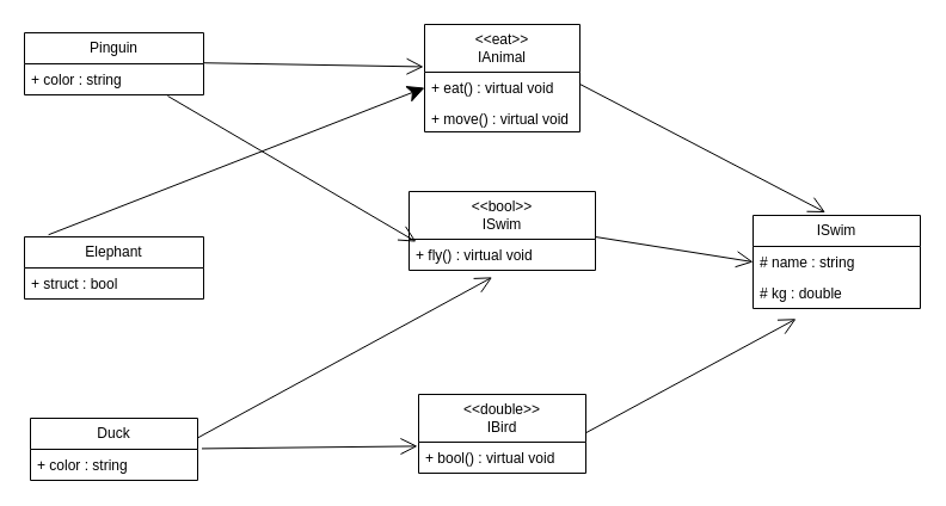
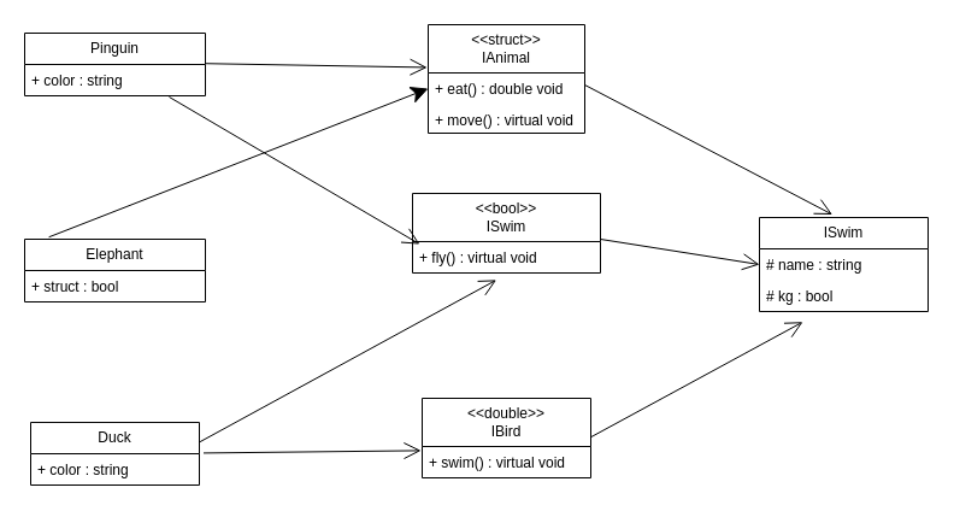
  <mxCell id="0" />
  <mxCell id="1" parent="0" />
- <mxCell id="2" value="&lt;div&gt;&amp;lt;&amp;lt;eat&amp;gt;&amp;gt;&lt;/div&gt;IAnimal" style="swimlane;fontStyle=0;childLayout=stackLayout;horizontal=1;startSize=40;fillColor=none;horizontalStack=0;resizeParent=1;resizeParentMax=0;resizeLast=0;collapsible=1;marginBottom=0;whiteSpace=wrap;html=1;" vertex="1" parent="1"><mxGeometry x="355" y="20" width="130" height="90" as="geometry" /></mxCell>
- <mxCell id="3" value="+ eat() : virtual void" style="text;strokeColor=none;fillColor=none;align=left;verticalAlign=top;spacingLeft=4;spacingRight=4;overflow=hidden;rotatable=0;points=[[0,0.5],[1,0.5]];portConstraint=eastwest;whiteSpace=wrap;html=1;" vertex="1" parent="2"><mxGeometry y="40" width="130" height="26" as="geometry" /></mxCell>
+ <mxCell id="2" value="&lt;div&gt;&amp;lt;&amp;lt;struct&amp;gt;&amp;gt;&lt;/div&gt;IAnimal" style="swimlane;fontStyle=0;childLayout=stackLayout;horizontal=1;startSize=40;fillColor=none;horizontalStack=0;resizeParent=1;resizeParentMax=0;resizeLast=0;collapsible=1;marginBottom=0;whiteSpace=wrap;html=1;" vertex="1" parent="1"><mxGeometry x="355" y="20" width="130" height="90" as="geometry" /></mxCell>
+ <mxCell id="3" value="+ eat() : double void" style="text;strokeColor=none;fillColor=none;align=left;verticalAlign=top;spacingLeft=4;spacingRight=4;overflow=hidden;rotatable=0;points=[[0,0.5],[1,0.5]];portConstraint=eastwest;whiteSpace=wrap;html=1;" vertex="1" parent="2"><mxGeometry y="40" width="130" height="26" as="geometry" /></mxCell>
  <mxCell id="4" value="+ move() : virtual void" style="text;strokeColor=none;fillColor=none;align=left;verticalAlign=top;spacingLeft=4;spacingRight=4;overflow=hidden;rotatable=0;points=[[0,0.5],[1,0.5]];portConstraint=eastwest;whiteSpace=wrap;html=1;" vertex="1" parent="2"><mxGeometry y="66" width="130" height="24" as="geometry" /></mxCell>
  <mxCell id="5" value="Elephant" style="swimlane;fontStyle=0;childLayout=stackLayout;horizontal=1;startSize=26;fillColor=none;horizontalStack=0;resizeParent=1;resizeParentMax=0;resizeLast=0;collapsible=1;marginBottom=0;whiteSpace=wrap;html=1;" vertex="1" parent="1"><mxGeometry x="20" y="198" width="150" height="52" as="geometry" /></mxCell>
  <mxCell id="6" value="+ struct : bool" style="text;strokeColor=none;fillColor=none;align=left;verticalAlign=top;spacingLeft=4;spacingRight=4;overflow=hidden;rotatable=0;points=[[0,0.5],[1,0.5]];portConstraint=eastwest;whiteSpace=wrap;html=1;" vertex="1" parent="5"><mxGeometry y="26" width="150" height="26" as="geometry" /></mxCell>
  <mxCell id="7" value="Pinguin" style="swimlane;fontStyle=0;childLayout=stackLayout;horizontal=1;startSize=26;fillColor=none;horizontalStack=0;resizeParent=1;resizeParentMax=0;resizeLast=0;collapsible=1;marginBottom=0;whiteSpace=wrap;html=1;" vertex="1" parent="1"><mxGeometry x="20" y="27" width="150" height="52" as="geometry" /></mxCell>
  <mxCell id="8" value="+ color : string" style="text;strokeColor=none;fillColor=none;align=left;verticalAlign=top;spacingLeft=4;spacingRight=4;overflow=hidden;rotatable=0;points=[[0,0.5],[1,0.5]];portConstraint=eastwest;whiteSpace=wrap;html=1;" vertex="1" parent="7"><mxGeometry y="26" width="150" height="26" as="geometry" /></mxCell>
  <mxCell id="9" value="Duck" style="swimlane;fontStyle=0;childLayout=stackLayout;horizontal=1;startSize=26;fillColor=none;horizontalStack=0;resizeParent=1;resizeParentMax=0;resizeLast=0;collapsible=1;marginBottom=0;whiteSpace=wrap;html=1;" vertex="1" parent="1"><mxGeometry x="25" y="350" width="140" height="52" as="geometry" /></mxCell>
  <mxCell id="10" value="+ color : string" style="text;strokeColor=none;fillColor=none;align=left;verticalAlign=top;spacingLeft=4;spacingRight=4;overflow=hidden;rotatable=0;points=[[0,0.5],[1,0.5]];portConstraint=eastwest;whiteSpace=wrap;html=1;" vertex="1" parent="9"><mxGeometry y="26" width="140" height="26" as="geometry" /></mxCell>
  <mxCell id="11" value="ISwim" style="swimlane;fontStyle=0;childLayout=stackLayout;horizontal=1;startSize=26;fillColor=none;horizontalStack=0;resizeParent=1;resizeParentMax=0;resizeLast=0;collapsible=1;marginBottom=0;whiteSpace=wrap;html=1;" vertex="1" parent="1"><mxGeometry x="630" y="180" width="140" height="78" as="geometry" /></mxCell>
  <mxCell id="12" value="# name : string" style="text;strokeColor=none;fillColor=none;align=left;verticalAlign=top;spacingLeft=4;spacingRight=4;overflow=hidden;rotatable=0;points=[[0,0.5],[1,0.5]];portConstraint=eastwest;whiteSpace=wrap;html=1;" vertex="1" parent="11"><mxGeometry y="26" width="140" height="26" as="geometry" /></mxCell>
- <mxCell id="13" value="# kg : double" style="text;strokeColor=none;fillColor=none;align=left;verticalAlign=top;spacingLeft=4;spacingRight=4;overflow=hidden;rotatable=0;points=[[0,0.5],[1,0.5]];portConstraint=eastwest;whiteSpace=wrap;html=1;" vertex="1" parent="11"><mxGeometry y="52" width="140" height="26" as="geometry" /></mxCell>
+ <mxCell id="13" value="# kg : bool" style="text;strokeColor=none;fillColor=none;align=left;verticalAlign=top;spacingLeft=4;spacingRight=4;overflow=hidden;rotatable=0;points=[[0,0.5],[1,0.5]];portConstraint=eastwest;whiteSpace=wrap;html=1;" vertex="1" parent="11"><mxGeometry y="52" width="140" height="26" as="geometry" /></mxCell>
  <mxCell id="14" value="&lt;div&gt;&amp;lt;&amp;lt;double&amp;gt;&amp;gt;&lt;br&gt;&lt;/div&gt;IBird" style="swimlane;fontStyle=0;childLayout=stackLayout;horizontal=1;startSize=40;fillColor=none;horizontalStack=0;resizeParent=1;resizeParentMax=0;resizeLast=0;collapsible=1;marginBottom=0;whiteSpace=wrap;html=1;" vertex="1" parent="1"><mxGeometry x="350" y="330" width="140" height="66" as="geometry" /></mxCell>
- <mxCell id="15" value="+ bool() : virtual void" style="text;strokeColor=none;fillColor=none;align=left;verticalAlign=top;spacingLeft=4;spacingRight=4;overflow=hidden;rotatable=0;points=[[0,0.5],[1,0.5]];portConstraint=eastwest;whiteSpace=wrap;html=1;" vertex="1" parent="14"><mxGeometry y="40" width="140" height="26" as="geometry" /></mxCell>
+ <mxCell id="15" value="+ swim() : virtual void" style="text;strokeColor=none;fillColor=none;align=left;verticalAlign=top;spacingLeft=4;spacingRight=4;overflow=hidden;rotatable=0;points=[[0,0.5],[1,0.5]];portConstraint=eastwest;whiteSpace=wrap;html=1;" vertex="1" parent="14"><mxGeometry y="40" width="140" height="26" as="geometry" /></mxCell>
  <mxCell id="16" value="&lt;div&gt;&amp;lt;&amp;lt;bool&amp;gt;&amp;gt;&lt;br&gt;&lt;/div&gt;ISwim" style="swimlane;fontStyle=0;childLayout=stackLayout;horizontal=1;startSize=40;fillColor=none;horizontalStack=0;resizeParent=1;resizeParentMax=0;resizeLast=0;collapsible=1;marginBottom=0;whiteSpace=wrap;html=1;" vertex="1" parent="1"><mxGeometry x="342" y="160" width="156" height="66" as="geometry" /></mxCell>
  <mxCell id="17" value="+ fly() : virtual void" style="text;strokeColor=none;fillColor=none;align=left;verticalAlign=top;spacingLeft=4;spacingRight=4;overflow=hidden;rotatable=0;points=[[0,0.5],[1,0.5]];portConstraint=eastwest;whiteSpace=wrap;html=1;" vertex="1" parent="16"><mxGeometry y="40" width="156" height="26" as="geometry" /></mxCell>
  <mxCell id="18" value="" style="endArrow=open;endFill=1;endSize=12;html=1;rounded=0;entryX=-0.007;entryY=0.13;entryDx=0;entryDy=0;entryPerimeter=0;exitX=1.025;exitY=-0.022;exitDx=0;exitDy=0;exitPerimeter=0;" edge="1" parent="1" source="10" target="15"><mxGeometry width="160" relative="1" as="geometry"><mxPoint x="190" y="373" as="sourcePoint" /><mxPoint x="730" y="200" as="targetPoint" /></mxGeometry></mxCell>
  <mxCell id="19" value="" style="endArrow=open;endFill=1;endSize=12;html=1;rounded=0;exitX=0.399;exitY=-0.014;exitDx=0;exitDy=0;exitPerimeter=0;entryX=0.446;entryY=1.225;entryDx=0;entryDy=0;entryPerimeter=0;" edge="1" parent="1" target="17"><mxGeometry width="160" relative="1" as="geometry"><mxPoint x="165" y="366.412" as="sourcePoint" /><mxPoint x="462.956" y="250.004" as="targetPoint" /></mxGeometry></mxCell>
  <mxCell id="20" value="" style="endArrow=classic;endFill=1;endSize=12;html=1;rounded=0;entryX=0;entryY=0.5;entryDx=0;entryDy=0;exitX=0.134;exitY=-0.034;exitDx=0;exitDy=0;exitPerimeter=0;" edge="1" parent="1" source="5" target="3"><mxGeometry width="160" relative="1" as="geometry"><mxPoint x="330" y="230" as="sourcePoint" /><mxPoint x="490" y="230" as="targetPoint" /></mxGeometry></mxCell>
  <mxCell id="21" value="" style="endArrow=open;endFill=1;endSize=12;html=1;rounded=0;entryX=0.432;entryY=-0.032;entryDx=0;entryDy=0;entryPerimeter=0;" edge="1" parent="1" target="11"><mxGeometry width="160" relative="1" as="geometry"><mxPoint x="485" y="70" as="sourcePoint" /><mxPoint x="645" y="70" as="targetPoint" /></mxGeometry></mxCell>
  <mxCell id="22" value="" style="endArrow=open;endFill=1;endSize=12;html=1;rounded=0;entryX=0.257;entryY=1.335;entryDx=0;entryDy=0;entryPerimeter=0;" edge="1" parent="1" target="13"><mxGeometry width="160" relative="1" as="geometry"><mxPoint x="490" y="362.23" as="sourcePoint" /><mxPoint x="650" y="362.23" as="targetPoint" /></mxGeometry></mxCell>
  <mxCell id="23" value="" style="endArrow=open;endFill=1;endSize=12;html=1;rounded=0;entryX=0;entryY=0.5;entryDx=0;entryDy=0;" edge="1" parent="1" target="12"><mxGeometry width="160" relative="1" as="geometry"><mxPoint x="498" y="198" as="sourcePoint" /><mxPoint x="658" y="198" as="targetPoint" /></mxGeometry></mxCell>
  <mxCell id="24" value="" style="endArrow=open;endFill=1;endSize=12;html=1;rounded=0;entryX=-0.007;entryY=0.394;entryDx=0;entryDy=0;entryPerimeter=0;" edge="1" parent="1" target="2"><mxGeometry width="160" relative="1" as="geometry"><mxPoint x="170" y="52.23" as="sourcePoint" /><mxPoint x="330" y="52.23" as="targetPoint" /></mxGeometry></mxCell>
  <mxCell id="25" value="" style="endArrow=open;endFill=1;endSize=12;html=1;rounded=0;entryX=0.038;entryY=0.081;entryDx=0;entryDy=0;entryPerimeter=0;" edge="1" parent="1" target="17"><mxGeometry width="160" relative="1" as="geometry"><mxPoint x="140" y="80" as="sourcePoint" /><mxPoint x="290" y="90" as="targetPoint" /></mxGeometry></mxCell>
